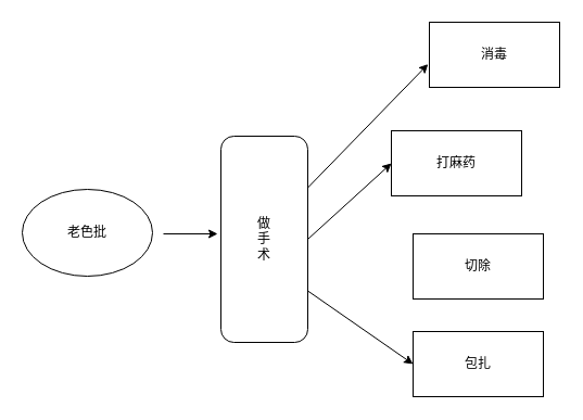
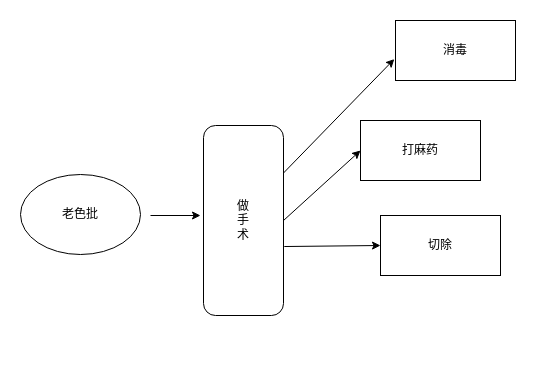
  <mxCell id="0" />
  <mxCell id="1" parent="0" />
  <mxCell id="2" value="做&lt;br&gt;手&lt;br&gt;术" style="rounded=1;whiteSpace=wrap;html=1;" vertex="1" parent="1"><mxGeometry x="203" y="125" width="80" height="190" as="geometry" /></mxCell>
  <mxCell id="3" value="老色批" style="ellipse;whiteSpace=wrap;html=1;" vertex="1" parent="1"><mxGeometry x="20" y="174" width="120" height="80" as="geometry" /></mxCell>
  <mxCell id="4" value="消毒" style="rounded=0;whiteSpace=wrap;html=1;" vertex="1" parent="1"><mxGeometry x="395" y="20" width="120" height="60" as="geometry" /></mxCell>
  <mxCell id="5" value="打麻药" style="rounded=0;whiteSpace=wrap;html=1;" vertex="1" parent="1"><mxGeometry x="360" y="120" width="120" height="60" as="geometry" /></mxCell>
  <mxCell id="6" value="切除" style="rounded=0;whiteSpace=wrap;html=1;" vertex="1" parent="1"><mxGeometry x="380" y="215" width="120" height="60" as="geometry" /></mxCell>
- <mxCell id="7" value="包扎" style="rounded=0;whiteSpace=wrap;html=1;" vertex="1" parent="1"><mxGeometry x="380" y="305" width="120" height="60" as="geometry" /></mxCell>
  <mxCell id="8" value="" style="endArrow=classic;html=1;" edge="1" parent="1"><mxGeometry width="50" height="50" relative="1" as="geometry"><mxPoint x="150" y="215" as="sourcePoint" /><mxPoint x="200" y="215" as="targetPoint" /></mxGeometry></mxCell>
  <mxCell id="9" value="" style="endArrow=classic;html=1;entryX=0;entryY=0.5;entryDx=0;entryDy=0;exitX=1;exitY=0.5;exitDx=0;exitDy=0;" edge="1" parent="1" source="2" target="5"><mxGeometry width="50" height="50" relative="1" as="geometry"><mxPoint x="300" y="205" as="sourcePoint" /><mxPoint x="370" y="165" as="targetPoint" /></mxGeometry></mxCell>
  <mxCell id="10" value="" style="endArrow=classic;html=1;exitX=1;exitY=0.25;exitDx=0;exitDy=0;entryX=-0.01;entryY=0.643;entryDx=0;entryDy=0;entryPerimeter=0;" edge="1" parent="1" source="2" target="4"><mxGeometry width="50" height="50" relative="1" as="geometry"><mxPoint x="310" y="215" as="sourcePoint" /><mxPoint x="380" y="175" as="targetPoint" /></mxGeometry></mxCell>
- <mxCell id="12" value="" style="endArrow=classic;html=1;entryX=0;entryY=0.5;entryDx=0;entryDy=0;exitX=1;exitY=0.75;exitDx=0;exitDy=0;" edge="1" parent="1" source="2" target="7"><mxGeometry width="50" height="50" relative="1" as="geometry"><mxPoint x="300.8" y="256.03" as="sourcePoint" /><mxPoint x="390" y="255" as="targetPoint" /></mxGeometry></mxCell>
+ <mxCell id="11" value="" style="endArrow=classic;html=1;entryX=0;entryY=0.5;entryDx=0;entryDy=0;exitX=1.01;exitY=0.637;exitDx=0;exitDy=0;exitPerimeter=0;" edge="1" parent="1" source="2" target="6"><mxGeometry width="50" height="50" relative="1" as="geometry"><mxPoint x="300" y="230" as="sourcePoint" /><mxPoint x="390" y="165" as="targetPoint" /></mxGeometry></mxCell>
